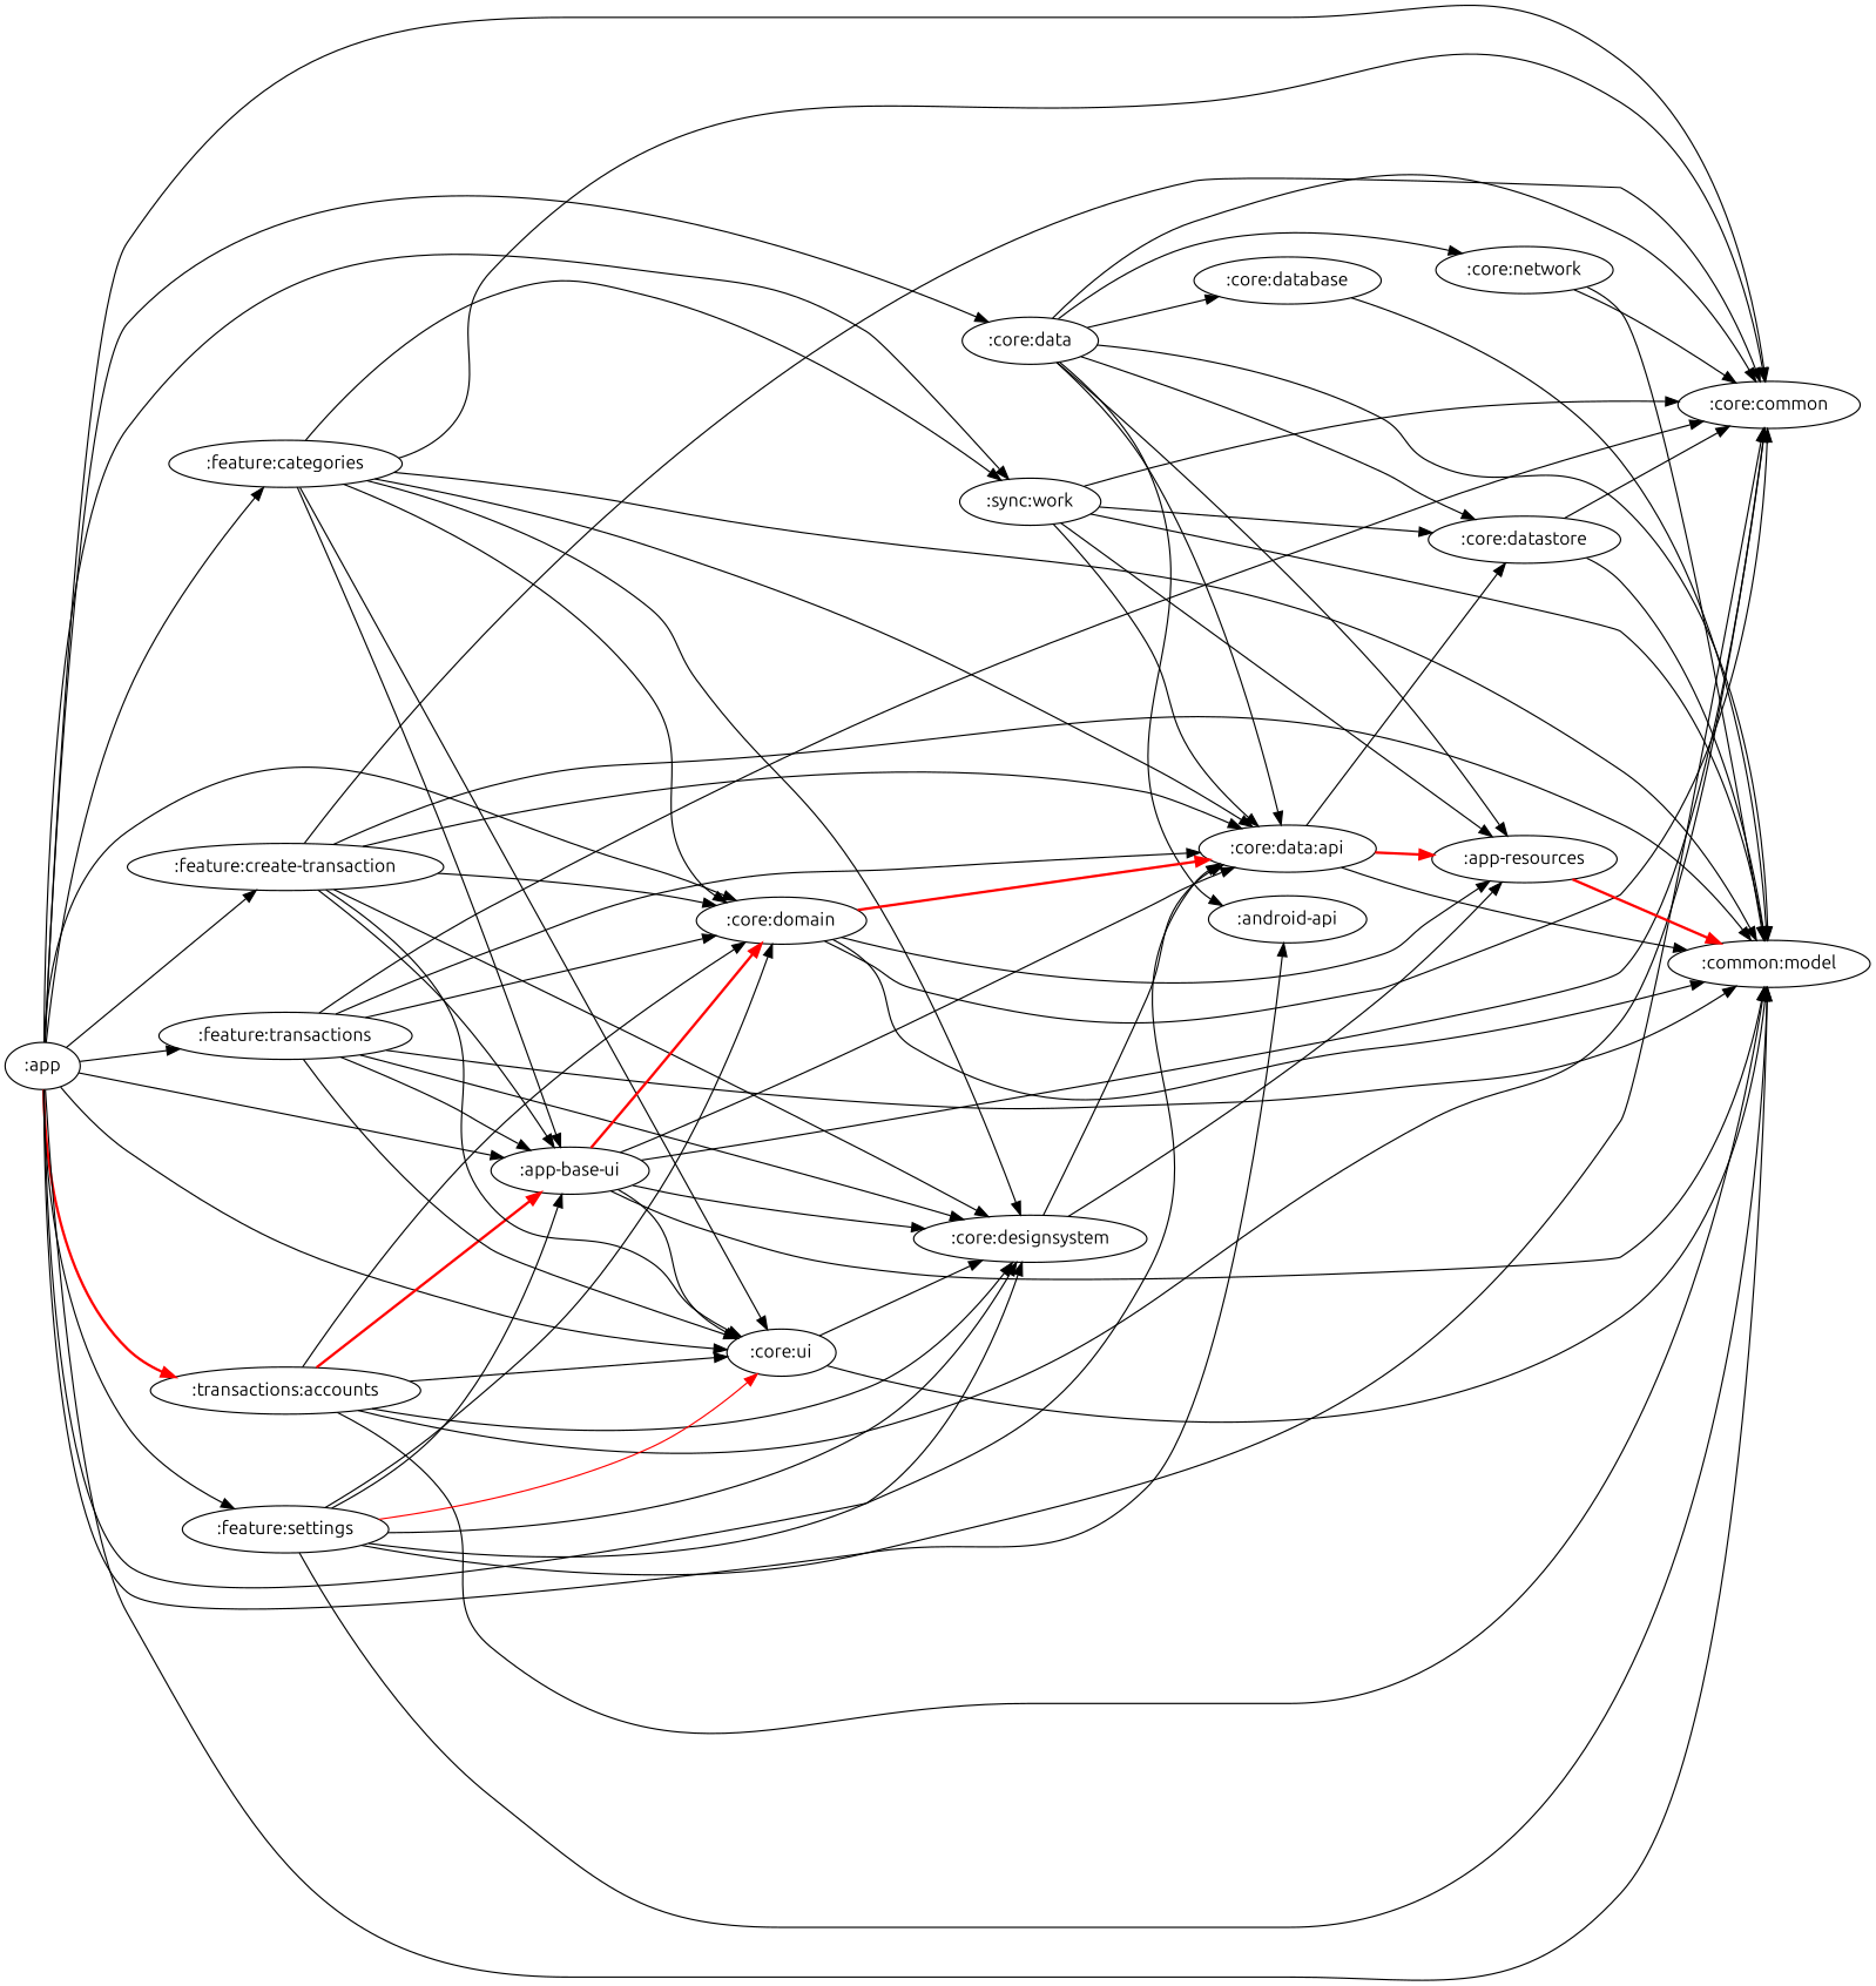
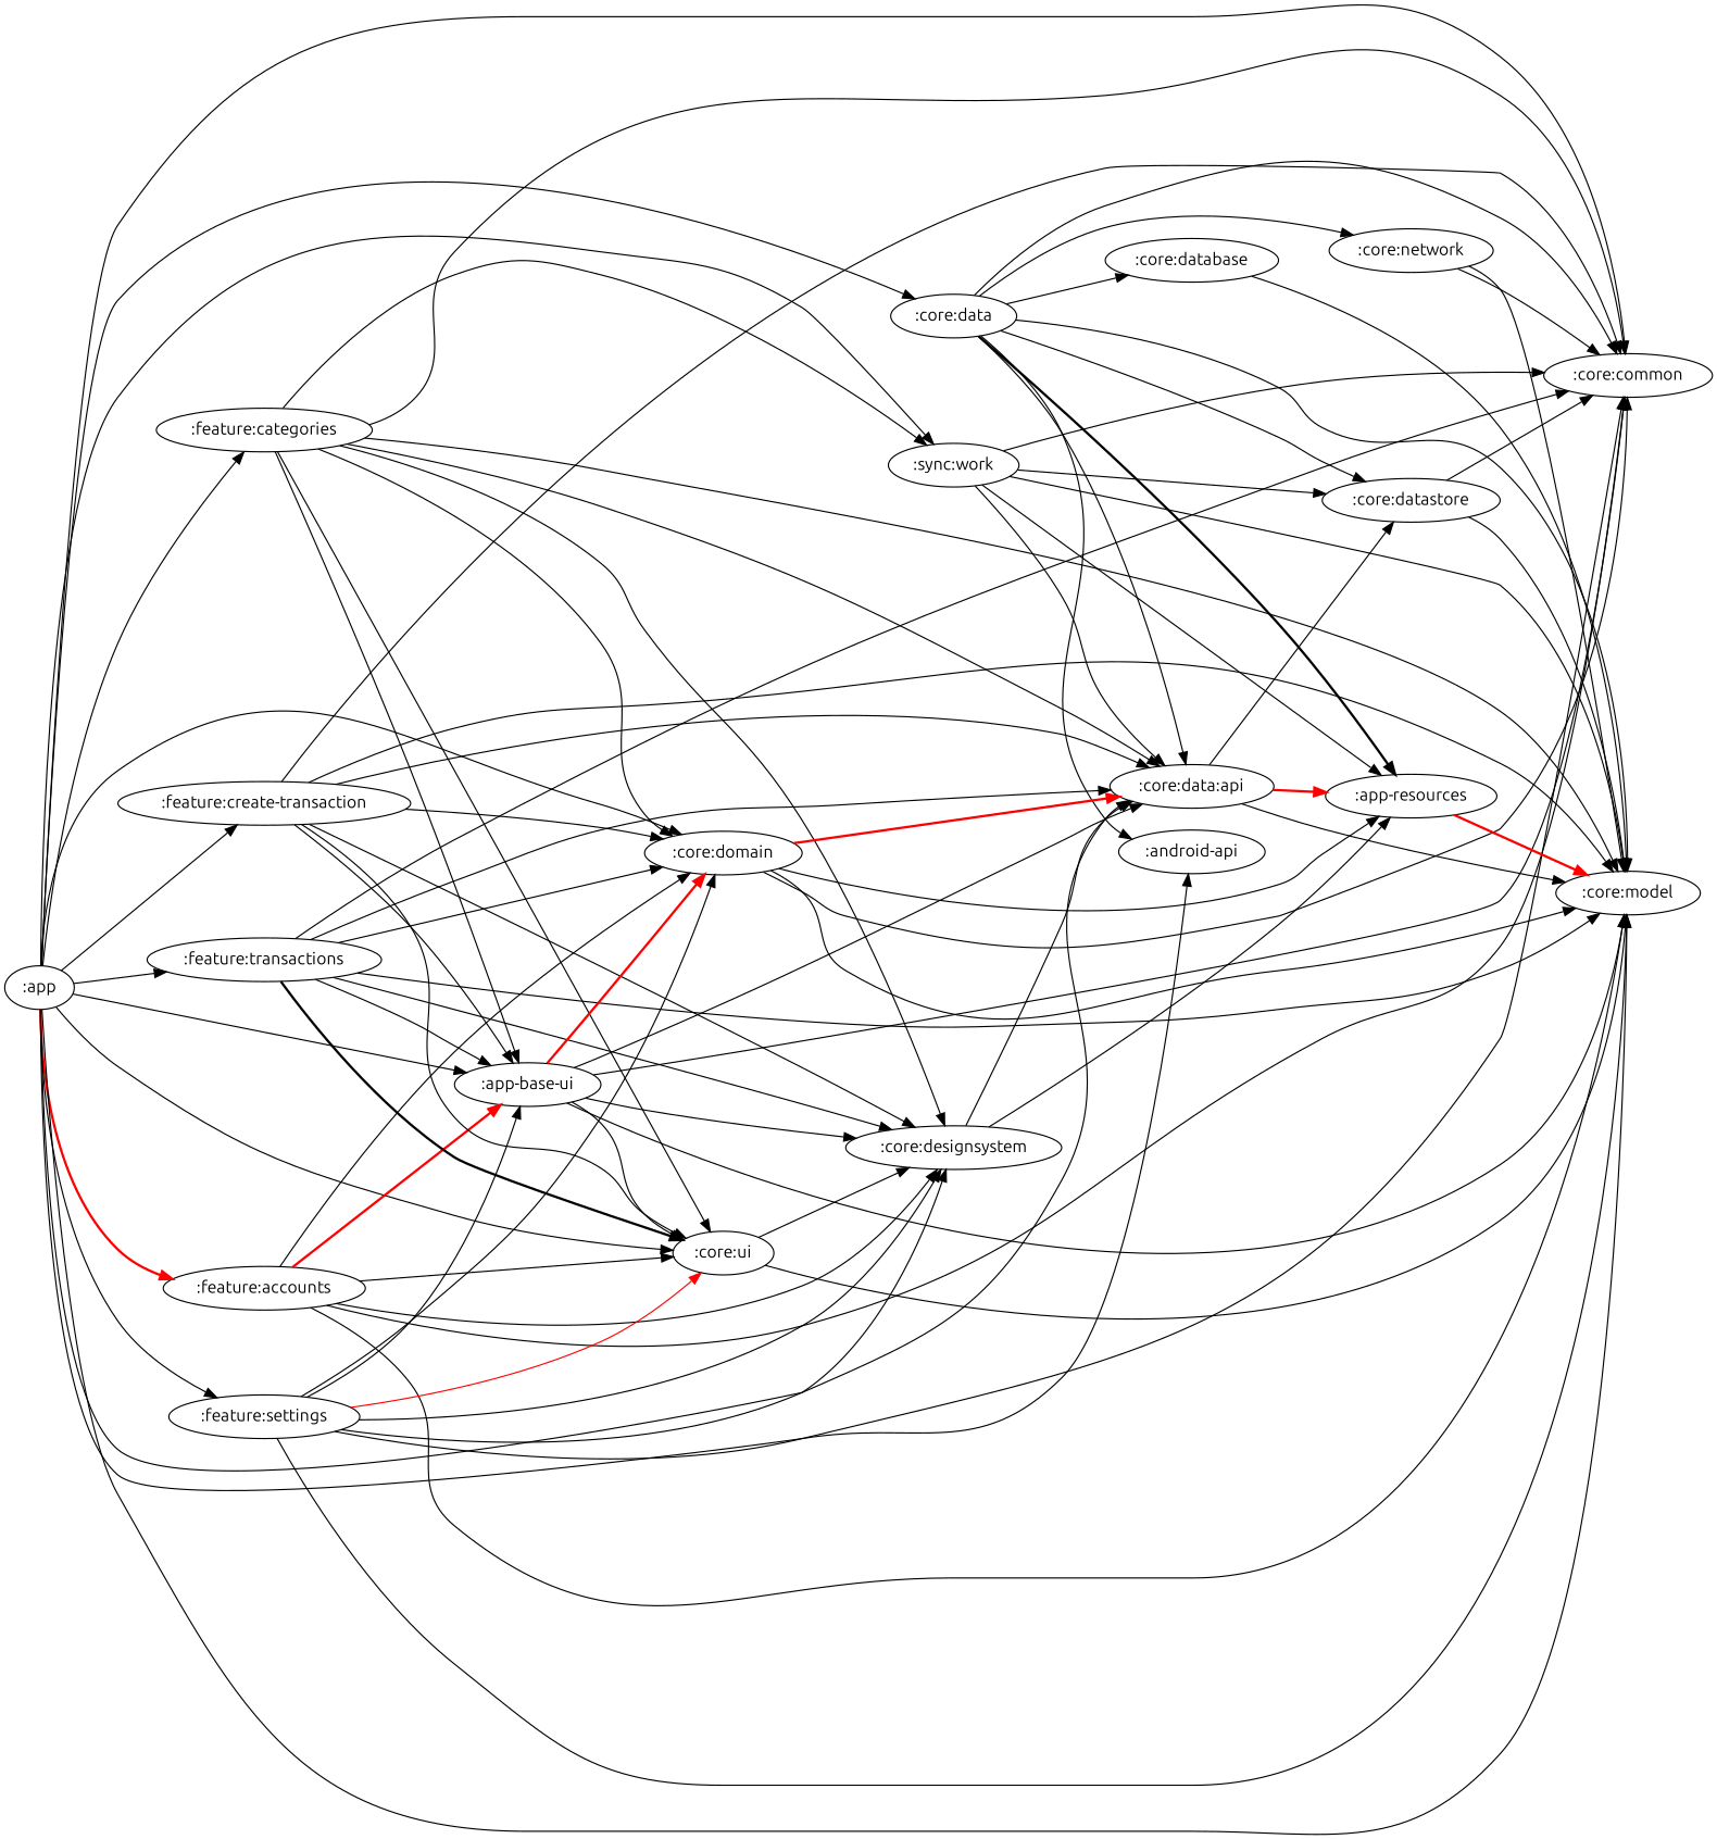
  digraph {
    fontname=Ubuntu
    rankdir=LR
    node [fontname=Ubuntu]
    edge [fontname=Ubuntu]
    ":app"
-   ":feature:accounts" [label=":transactions:accounts"]
+   ":feature:accounts"
    ":feature:transactions"
    ":feature:categories"
    ":feature:settings"
    ":feature:create-transaction"
    ":android-api"
    ":app-base-ui"
    ":core:common"
    ":core:data"
-   ":core:model" [label=":common:model"]
+   ":core:model"
    ":core:designsystem"
    ":core:ui"
    ":core:domain"
    ":sync:work"
    ":core:data:api"
    ":app-resources"
    ":core:database"
    ":core:datastore"
    ":core:network"
    ":app" -> ":feature:accounts" [color=red style=bold]
    ":app" -> ":feature:transactions"
    ":app" -> ":feature:categories"
    ":app" -> ":feature:settings"
    ":app" -> ":feature:create-transaction"
    ":app" -> ":android-api"
    ":app" -> ":app-base-ui"
    ":app" -> ":core:common"
    ":app" -> ":core:data"
    ":app" -> ":core:model"
    ":app" -> ":core:designsystem"
    ":app" -> ":core:ui"
    ":app" -> ":core:domain"
    ":app" -> ":sync:work"
    ":feature:accounts" -> ":app-base-ui" [color=red style=bold]
    ":feature:accounts" -> ":core:common"
    ":feature:accounts" -> ":core:model"
    ":feature:accounts" -> ":core:designsystem"
    ":feature:accounts" -> ":core:ui"
    ":feature:accounts" -> ":core:domain"
    ":feature:transactions" -> ":app-base-ui"
    ":feature:transactions" -> ":core:common"
    ":feature:transactions" -> ":core:model"
    ":feature:transactions" -> ":core:designsystem"
-   ":feature:transactions" -> ":core:ui"
+   ":feature:transactions" -> ":core:ui" [style=bold]
    ":feature:transactions" -> ":core:domain"
    ":feature:transactions" -> ":core:data:api"
    ":feature:categories" -> ":app-base-ui"
    ":feature:categories" -> ":core:common"
    ":feature:categories" -> ":core:model"
    ":feature:categories" -> ":core:designsystem"
    ":feature:categories" -> ":core:ui"
    ":feature:categories" -> ":core:domain"
    ":feature:categories" -> ":sync:work"
    ":feature:categories" -> ":core:data:api"
    ":feature:settings" -> ":app-base-ui"
    ":feature:settings" -> ":core:common"
    ":feature:settings" -> ":core:model"
    ":feature:settings" -> ":core:designsystem"
    ":feature:settings" -> ":core:ui" [color=red]
    ":feature:settings" -> ":core:domain"
    ":feature:settings" -> ":core:data:api"
    ":feature:create-transaction" -> ":app-base-ui"
    ":feature:create-transaction" -> ":core:common"
    ":feature:create-transaction" -> ":core:model"
    ":feature:create-transaction" -> ":core:designsystem"
    ":feature:create-transaction" -> ":core:ui"
    ":feature:create-transaction" -> ":core:domain"
    ":feature:create-transaction" -> ":core:data:api"
    ":app-base-ui" -> ":core:common"
    ":app-base-ui" -> ":core:model"
    ":app-base-ui" -> ":core:designsystem"
    ":app-base-ui" -> ":core:ui"
    ":app-base-ui" -> ":core:domain" [color=red style=bold]
    ":app-base-ui" -> ":core:data:api"
    ":core:data" -> ":android-api"
    ":core:data" -> ":core:common"
    ":core:data" -> ":core:model"
    ":core:data" -> ":core:data:api"
-   ":core:data" -> ":app-resources"
+   ":core:data" -> ":app-resources" [style=bold]
    ":core:data" -> ":core:database"
    ":core:data" -> ":core:datastore"
    ":core:data" -> ":core:network"
    ":core:designsystem" -> ":core:data:api"
    ":core:designsystem" -> ":app-resources"
    ":core:ui" -> ":core:model"
    ":core:ui" -> ":core:designsystem"
    ":core:domain" -> ":core:common"
    ":core:domain" -> ":core:model"
    ":core:domain" -> ":core:data:api" [color=red style=bold]
    ":core:domain" -> ":app-resources"
    ":sync:work" -> ":core:common"
    ":sync:work" -> ":core:model"
    ":sync:work" -> ":core:data:api"
    ":sync:work" -> ":app-resources"
    ":sync:work" -> ":core:datastore"
    ":core:data:api" -> ":core:model"
    ":core:data:api" -> ":app-resources" [color=red style=bold]
    ":core:data:api" -> ":core:datastore"
    ":app-resources" -> ":core:model" [color=red style=bold]
    ":core:database" -> ":core:model"
    ":core:datastore" -> ":core:common"
    ":core:datastore" -> ":core:model"
    ":core:network" -> ":core:common"
    ":core:network" -> ":core:model"
  }
